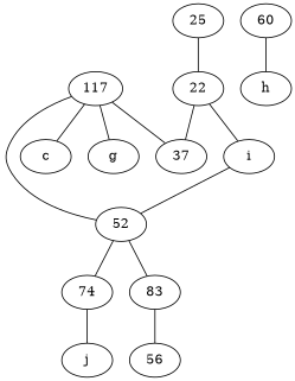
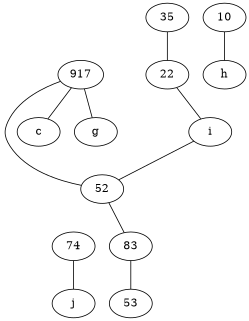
  graph {
    node [labelfontsize=50]
    74
    j
    i
    52
    n5 [label=83]
-   56
-   117
-   37
+   56 [label=53]
+   117 [label=917]
    c
    g
-   60
+   60 [label=10]
    h
    n13 [label=22]
-   25
+   25 [label=35]
    74 -- j
    i -- 52
-   52 -- 74
    52 -- n5
    n5 -- 56
    117 -- 52
-   117 -- 37
    117 -- c
    117 -- g
    60 -- h
    n13 -- i
-   n13 -- 37
    25 -- n13
  }
